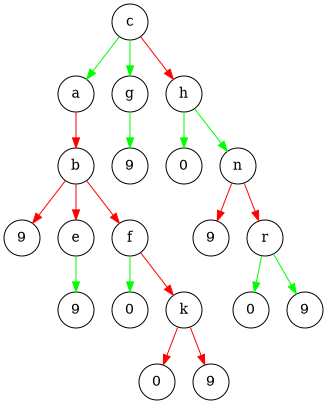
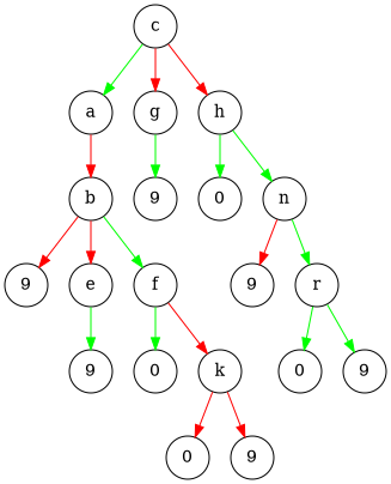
  digraph {
    fontname="DejaVu Serif"
    node [fontname="DejaVu Serif" shape=circle]
    edge [color=red fontname="DejaVu Serif"]
    a
    b
    n3 [label=9]
    e
    f
    c
    g
    h
    n9 [label=9]
    n10 [label=0]
    k
    n12 [label=9]
    n13 [label=0]
    n
    n15 [label=0]
    n16 [label=9]
    n17 [label=9]
    r
    n19 [label=0]
    n20 [label=9]
    a -> b
    b -> n3
    b -> e
-   b -> f
+   b -> f [color=green]
    e -> n9 [color=green]
    f -> n10 [color=green]
    f -> k
    c -> a [color=green]
-   c -> g [color=green]
+   c -> g
    c -> h
    g -> n12 [color=green]
    h -> n13 [color=green]
    h -> n [color=green]
    k -> n15
    k -> n16
    n -> n17
-   n -> r
+   n -> r [color=green]
    r -> n19 [color=green]
    r -> n20 [color=green]
  }
